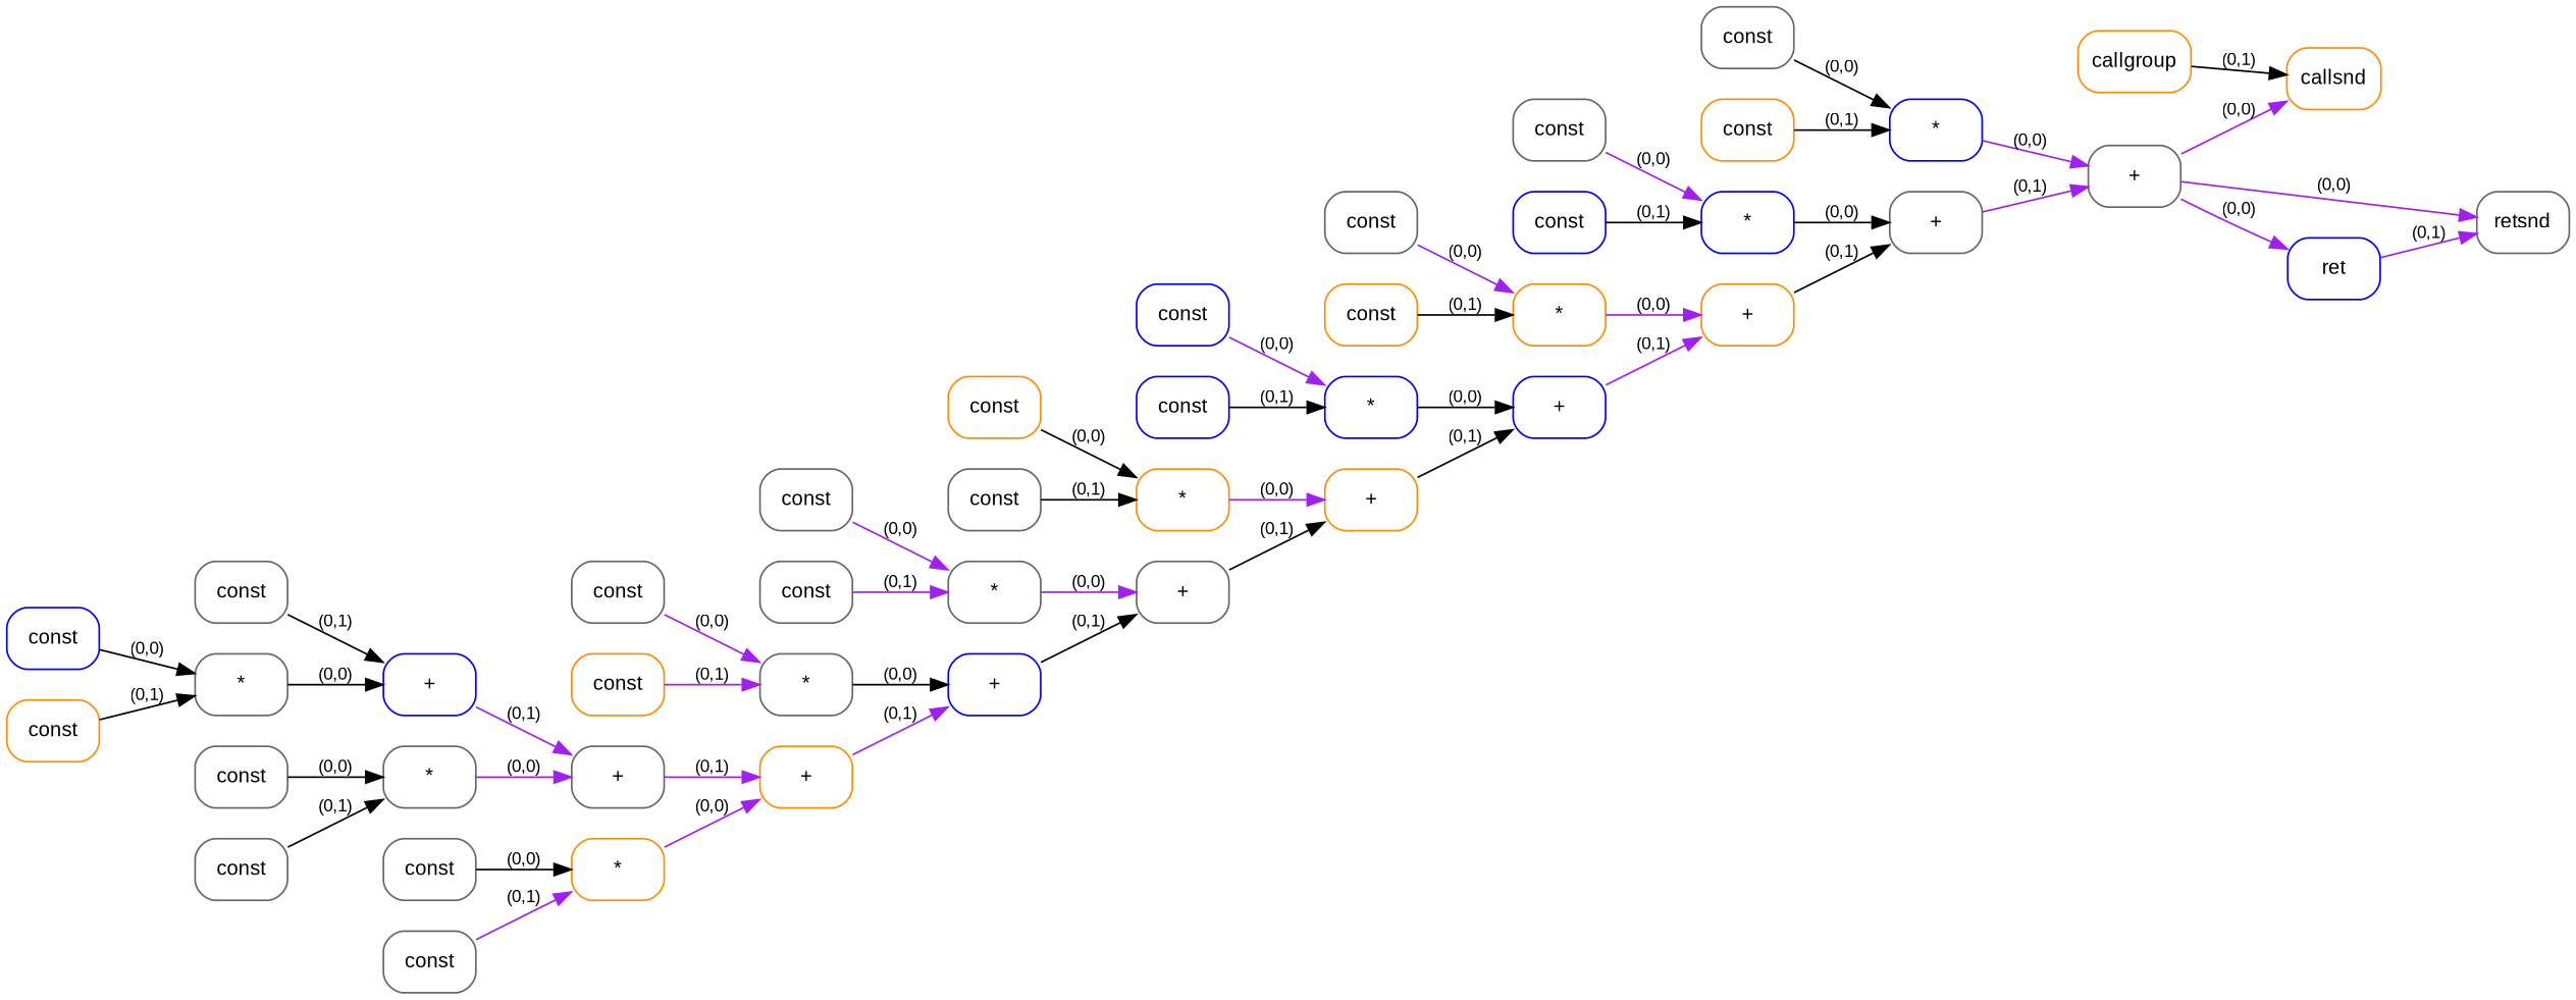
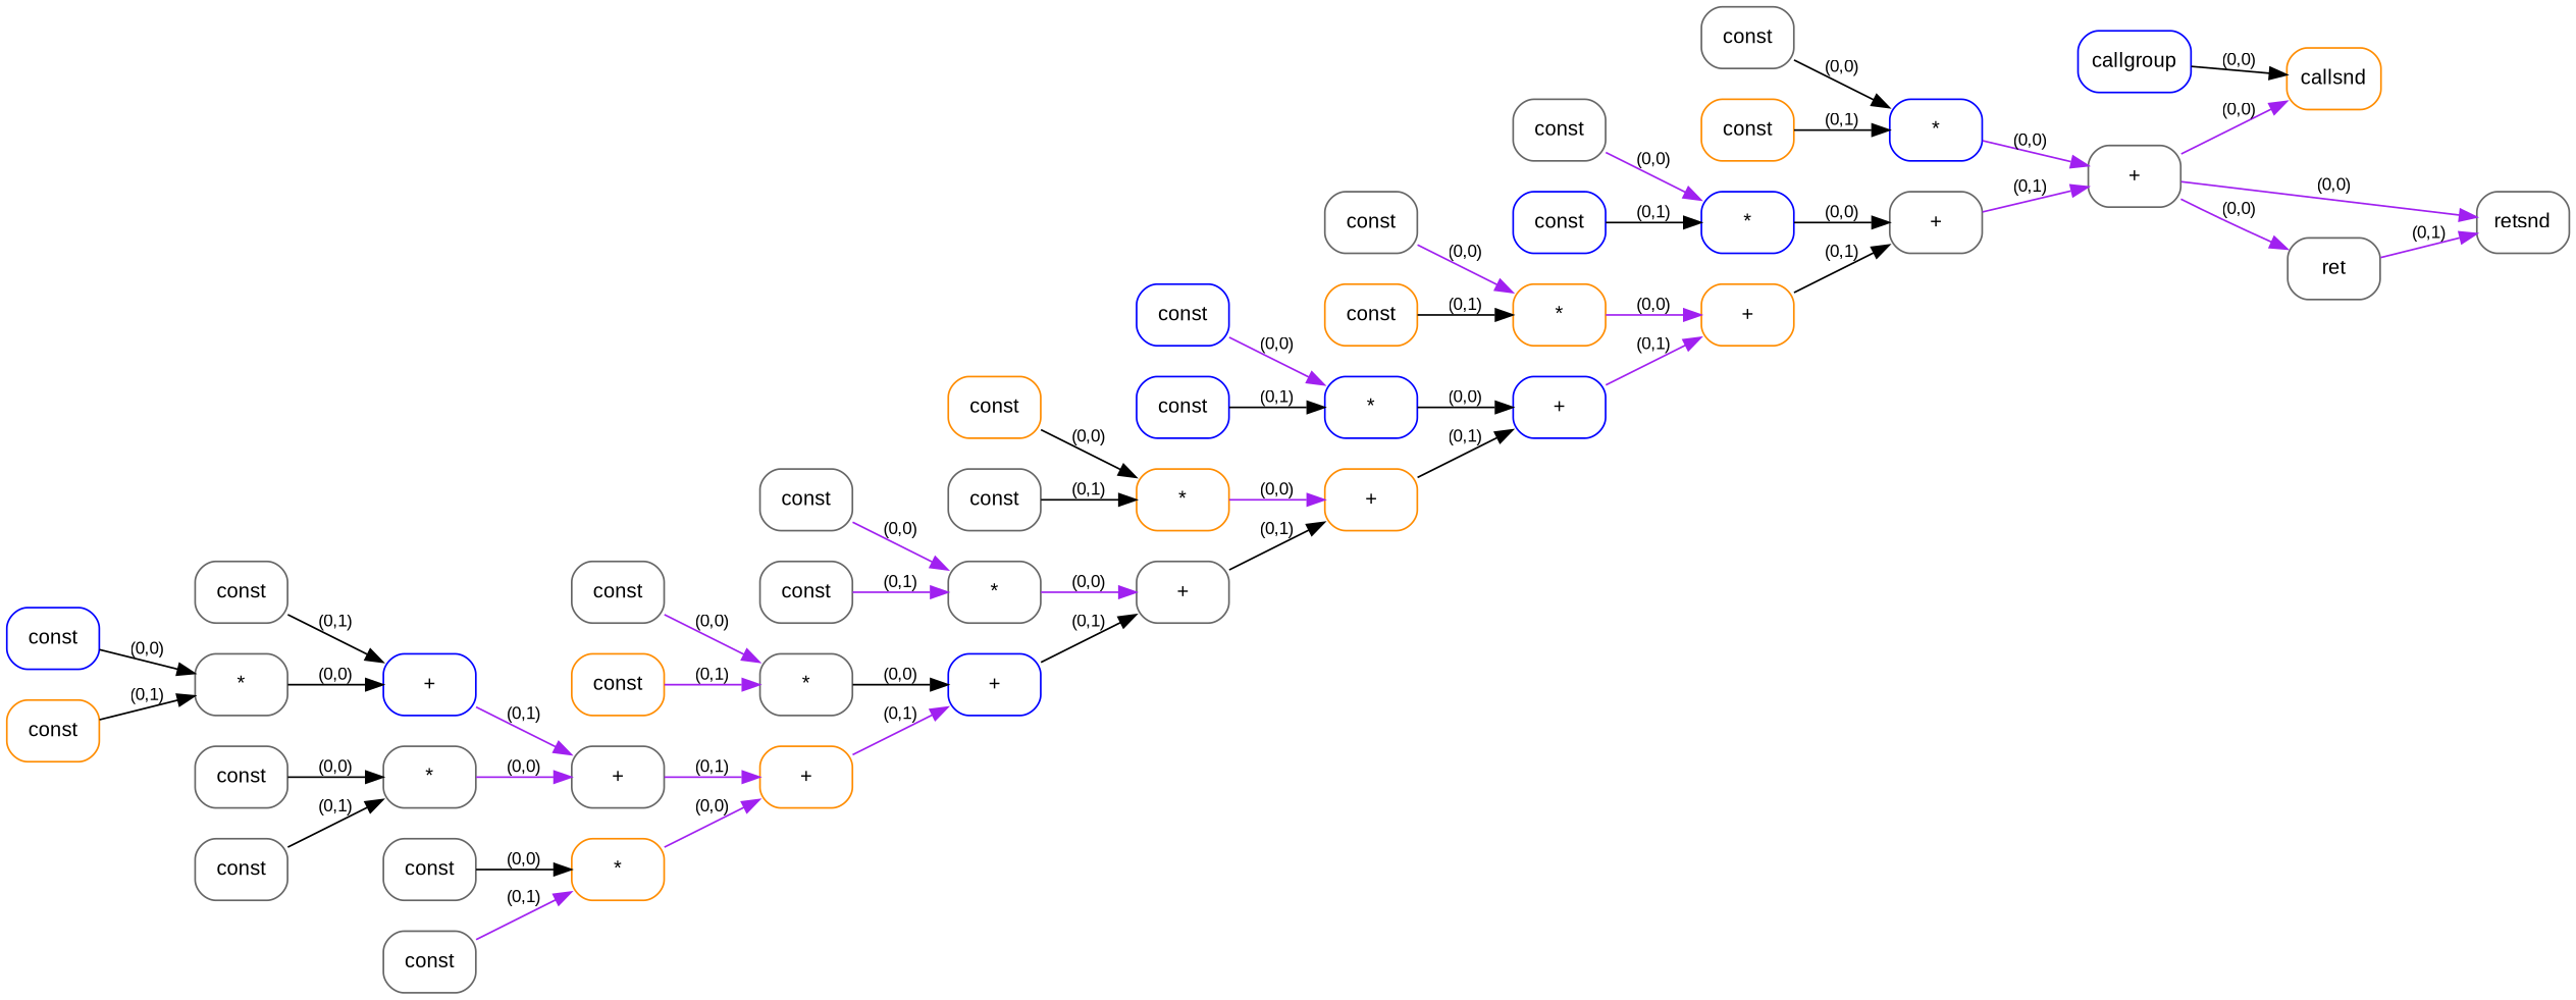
  digraph {
    fontname="Liberation Sans"
    rankdir=LR
    node [color=gray40 fontname="Liberation Sans" fontsize=12 shape=box style=rounded]
    edge [color=purple fontname="Liberation Sans" fontsize=10]
    n1 [label=const]
    n2 [color=blue label="+"]
    n3 [label="+"]
    n4 [label=const]
    n5 [color=blue label="*"]
    n6 [label="+"]
    n7 [label=const]
    n8 [color=blue label="*"]
    n9 [label="+"]
    n10 [label=const]
    n11 [color=darkorange label="*"]
    n12 [color=darkorange label="+"]
    n13 [color=blue label=const]
    n14 [color=blue label="*"]
    n15 [color=blue label="+"]
    n16 [color=darkorange label=const]
    n17 [color=darkorange label="*"]
    n18 [color=darkorange label="+"]
    n19 [label=const]
    n20 [label="*"]
    n21 [label="+"]
    n22 [label=const]
    n23 [label="*"]
    n24 [color=blue label="+"]
    n25 [label=const]
    n26 [color=darkorange label="*"]
    n27 [color=darkorange label="+"]
    n28 [label=const]
    n29 [label="*"]
    n30 [color=blue label=const]
    n31 [label="*"]
    n32 [color=darkorange label=const]
    n33 [label=const]
    n34 [label=const]
    n35 [color=darkorange label=const]
    n36 [label=const]
    n37 [label=const]
    n38 [color=blue label=const]
    n39 [color=darkorange label=const]
    n40 [color=blue label=const]
    n41 [color=darkorange label=callsnd]
    n42 [label=retsnd]
-   n43 [color=blue label=ret]
+   n43 [label=ret]
    n44 [color=darkorange label=const]
-   n45 [color=darkorange label=callgroup]
+   n45 [color=blue label=callgroup]
    n1 -> n2 [color=black label="(0,1)"]
    n2 -> n3 [label="(0,1)"]
    n3 -> n27 [label="(0,1)"]
    n4 -> n5 [color=black label="(0,0)"]
    n5 -> n6 [label="(0,0)"]
    n6 -> n41 [label="(0,0)"]
    n6 -> n42 [label="(0,0)"]
    n6 -> n43 [label="(0,0)"]
    n7 -> n8 [label="(0,0)"]
    n8 -> n9 [color=black label="(0,0)"]
    n9 -> n6 [label="(0,1)"]
    n10 -> n11 [label="(0,0)"]
    n11 -> n12 [label="(0,0)"]
    n12 -> n9 [color=black label="(0,1)"]
    n13 -> n14 [label="(0,0)"]
    n14 -> n15 [color=black label="(0,0)"]
    n15 -> n12 [label="(0,1)"]
    n16 -> n17 [color=black label="(0,0)"]
    n17 -> n18 [label="(0,0)"]
    n18 -> n15 [color=black label="(0,1)"]
    n19 -> n20 [label="(0,0)"]
    n20 -> n21 [label="(0,0)"]
    n21 -> n18 [color=black label="(0,1)"]
    n22 -> n23 [label="(0,0)"]
    n23 -> n24 [color=black label="(0,0)"]
    n24 -> n21 [color=black label="(0,1)"]
    n25 -> n26 [color=black label="(0,0)"]
    n26 -> n27 [label="(0,0)"]
    n27 -> n24 [label="(0,1)"]
    n28 -> n29 [color=black label="(0,0)"]
    n29 -> n3 [label="(0,0)"]
    n30 -> n31 [color=black label="(0,0)"]
    n31 -> n2 [color=black label="(0,0)"]
    n32 -> n31 [color=black label="(0,1)"]
    n33 -> n29 [color=black label="(0,1)"]
    n34 -> n26 [label="(0,1)"]
    n35 -> n23 [label="(0,1)"]
    n36 -> n20 [label="(0,1)"]
    n37 -> n17 [color=black label="(0,1)"]
    n38 -> n14 [color=black label="(0,1)"]
    n39 -> n11 [color=black label="(0,1)"]
    n40 -> n8 [color=black label="(0,1)"]
    n43 -> n42 [label="(0,1)"]
    n44 -> n5 [color=black label="(0,1)"]
-   n45 -> n41 [color=black label="(0,1)"]
+   n45 -> n41 [color=black label="(0,0)"]
  }
